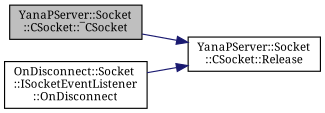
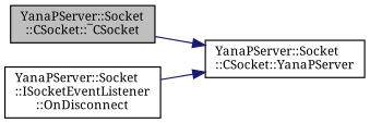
  digraph {
    fontname="Noto Serif"
    rankdir=LR
    node [color=black fillcolor=white fontname="Noto Serif" fontsize=10 shape=record style=filled]
    edge [color=midnightblue fontname="Noto Serif" fontsize=10 labelfontname=Helvetica labelfontsize=10 style=solid]
    n1 [fillcolor=grey75 fontcolor=black height=0.2 label="YanaPServer::Socket\l::CSocket::‾CSocket" width=0.4]
-   n2 [height=0.2 label="YanaPServer::Socket\l::CSocket::Release" width=0.4]
-   n3 [height=0.2 label="OnDisconnect::Socket\l::ISocketEventListener\l::OnDisconnect" width=0.4]
+   n2 [height=0.2 label="YanaPServer::Socket\l::CSocket::YanaPServer" width=0.4]
+   n3 [height=0.2 label="YanaPServer::Socket\l::ISocketEventListener\l::OnDisconnect" width=0.4]
    n1 -> n2
    n3 -> n2
  }
